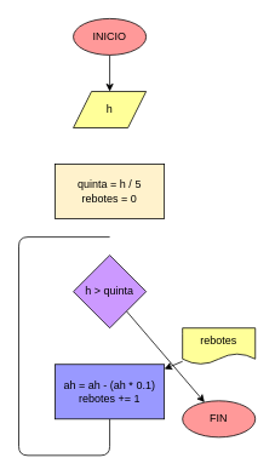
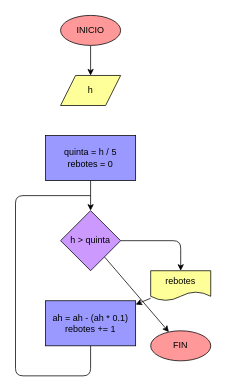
  <mxCell id="0" />
  <mxCell id="1" parent="0" />
  <mxCell id="2" value="" style="edgeStyle=none;html=1;strokeColor=#000000;fontColor=#000000;" parent="1" source="3" target="4" edge="1"><mxGeometry relative="1" as="geometry" /></mxCell>
  <mxCell id="3" value="INICIO" style="ellipse;whiteSpace=wrap;html=1;fillColor=#FF9999;strokeColor=#000000;fontColor=#000000;" parent="1" vertex="1"><mxGeometry x="80" y="20" width="80" height="40" as="geometry" /></mxCell>
  <mxCell id="4" value="h" style="shape=parallelogram;perimeter=parallelogramPerimeter;whiteSpace=wrap;html=1;fixedSize=1;strokeColor=#000000;fontColor=#000000;fillColor=#FFFF99;" parent="1" vertex="1"><mxGeometry x="80" y="100" width="80" height="40" as="geometry" /></mxCell>
- <mxCell id="6" value="quinta = h / 5&lt;br&gt;rebotes = 0" style="whiteSpace=wrap;html=1;strokeColor=#000000;fontColor=#000000;fillColor=#fff2cc;" parent="1" vertex="1"><mxGeometry x="60" y="180" width="120" height="60" as="geometry" /></mxCell>
+ <mxCell id="5" value="" style="edgeStyle=none;html=1;strokeColor=#000000;fontColor=#000000;" parent="1" source="6" target="9" edge="1"><mxGeometry relative="1" as="geometry" /></mxCell>
+ <mxCell id="6" value="quinta = h / 5&lt;br&gt;rebotes = 0" style="whiteSpace=wrap;html=1;strokeColor=#000000;fontColor=#000000;fillColor=#9999FF;" parent="1" vertex="1"><mxGeometry x="60" y="180" width="120" height="60" as="geometry" /></mxCell>
  <mxCell id="7" value="" style="edgeStyle=none;html=1;strokeColor=#000000;fontColor=#000000;" parent="1" source="9" target="14" edge="1"><mxGeometry relative="1" as="geometry" /></mxCell>
+ <mxCell id="8" style="edgeStyle=none;html=1;exitX=1;exitY=0.5;exitDx=0;exitDy=0;entryX=0.5;entryY=0;entryDx=0;entryDy=0;endArrow=classic;endFill=1;strokeColor=#000000;fontColor=#000000;" parent="1" source="9" target="13" edge="1"><mxGeometry relative="1" as="geometry"><Array as="points"><mxPoint x="240" y="320" /></Array></mxGeometry></mxCell>
  <mxCell id="9" value="h &amp;gt; quinta" style="rhombus;whiteSpace=wrap;html=1;strokeColor=#000000;fontColor=#000000;fillColor=#CC99FF;" parent="1" vertex="1"><mxGeometry x="80" y="280" width="80" height="80" as="geometry" /></mxCell>
  <mxCell id="10" style="edgeStyle=none;html=1;exitX=0.5;exitY=1;exitDx=0;exitDy=0;endArrow=none;endFill=0;strokeColor=#000000;fontColor=#000000;" parent="1" source="11" edge="1"><mxGeometry relative="1" as="geometry"><mxPoint x="120" y="260" as="targetPoint" /><Array as="points"><mxPoint x="120" y="500" /><mxPoint x="20" y="500" /><mxPoint x="20" y="260" /></Array></mxGeometry></mxCell>
  <mxCell id="11" value="ah = ah - (ah * 0.1)&lt;br&gt;rebotes += 1" style="whiteSpace=wrap;html=1;strokeColor=#000000;fontColor=#000000;fillColor=#9999FF;" parent="1" vertex="1"><mxGeometry x="60" y="400" width="120" height="60" as="geometry" /></mxCell>
  <mxCell id="12" style="edgeStyle=none;html=1;strokeColor=#000000;" edge="1" parent="1" source="13" target="11"><mxGeometry relative="1" as="geometry" /></mxCell>
  <mxCell id="13" value="rebotes" style="shape=document;whiteSpace=wrap;html=1;boundedLbl=1;strokeColor=#000000;fontColor=#000000;fillColor=#FFFF99;" parent="1" vertex="1"><mxGeometry x="200" y="360" width="80" height="40" as="geometry" /></mxCell>
  <mxCell id="14" value="FIN" style="ellipse;whiteSpace=wrap;html=1;strokeColor=#000000;fontColor=#000000;fillColor=#FF9999;" parent="1" vertex="1"><mxGeometry x="200" y="440" width="80" height="40" as="geometry" /></mxCell>
